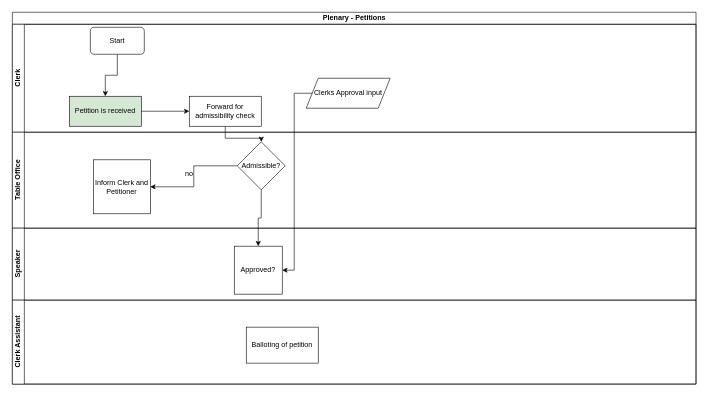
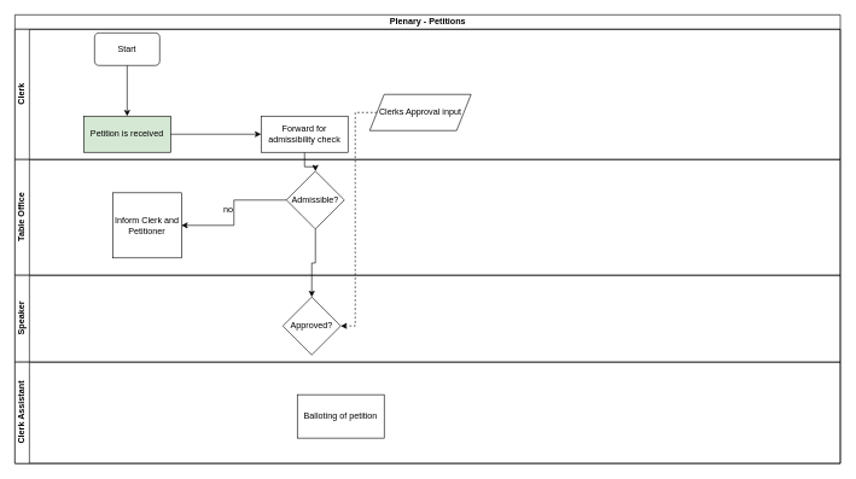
  <mxCell id="0" />
  <mxCell id="1" parent="0" />
  <mxCell id="2" value="Plenary - Petitions" style="swimlane;html=1;childLayout=stackLayout;resizeParent=1;resizeParentMax=0;horizontal=1;startSize=20;horizontalStack=0;" vertex="1" parent="1"><mxGeometry x="20" y="20" width="1140" height="620" as="geometry" /></mxCell>
  <mxCell id="3" value="Clerk" style="swimlane;html=1;startSize=20;horizontal=0;" vertex="1" parent="2"><mxGeometry y="20" width="1140" height="180" as="geometry" /></mxCell>
- <mxCell id="4" value="Start" style="rounded=1;whiteSpace=wrap;html=1;" vertex="1" parent="3"><mxGeometry x="130" y="5" width="90" height="45" as="geometry" /></mxCell>
+ <mxCell id="4" value="Start" style="rounded=1;whiteSpace=wrap;html=1;" vertex="1" parent="3"><mxGeometry x="110" y="5" width="90" height="45" as="geometry" /></mxCell>
  <mxCell id="5" value="Clerks Approval input" style="shape=parallelogram;perimeter=parallelogramPerimeter;whiteSpace=wrap;html=1;fixedSize=1;" vertex="1" parent="3"><mxGeometry x="490" y="90" width="140" height="50" as="geometry" /></mxCell>
  <mxCell id="6" value="Petition is received" style="rounded=0;whiteSpace=wrap;html=1;fillColor=#d5e8d4;" vertex="1" parent="3"><mxGeometry x="95" y="120" width="120" height="50" as="geometry" /></mxCell>
  <mxCell id="7" value="" style="edgeStyle=orthogonalEdgeStyle;rounded=0;orthogonalLoop=1;jettySize=auto;html=1;entryX=0.5;entryY=0;entryDx=0;entryDy=0;" edge="1" parent="3" source="4" target="6"><mxGeometry relative="1" as="geometry"><mxPoint x="155" y="122.5" as="targetPoint" /></mxGeometry></mxCell>
  <mxCell id="8" value="Table Office" style="swimlane;html=1;startSize=20;horizontal=0;" vertex="1" parent="2"><mxGeometry y="200" width="1140" height="160" as="geometry" /></mxCell>
  <mxCell id="9" value="no" style="text;html=1;strokeColor=none;fillColor=none;align=center;verticalAlign=middle;whiteSpace=wrap;rounded=0;" vertex="1" parent="8"><mxGeometry x="275" y="60" width="40" height="20" as="geometry" /></mxCell>
  <mxCell id="10" value="Admissible?" style="rhombus;whiteSpace=wrap;html=1;rounded=0;" vertex="1" parent="8"><mxGeometry x="375" y="16" width="80" height="80" as="geometry" /></mxCell>
  <mxCell id="11" value="Speaker" style="swimlane;html=1;startSize=20;horizontal=0;" vertex="1" parent="2"><mxGeometry y="360" width="1140" height="120" as="geometry" /></mxCell>
- <mxCell id="12" value="Approved?" style="whiteSpace=wrap;html=1;rounded=0;" vertex="1" parent="11"><mxGeometry x="370" y="30" width="80" height="80" as="geometry" /></mxCell>
+ <mxCell id="12" value="Approved?" style="rhombus;whiteSpace=wrap;html=1;rounded=0;" vertex="1" parent="11"><mxGeometry x="370" y="30" width="80" height="80" as="geometry" /></mxCell>
  <mxCell id="13" value="Clerk Assistant" style="swimlane;html=1;startSize=20;horizontal=0;" vertex="1" parent="2"><mxGeometry y="480" width="1140" height="140" as="geometry" /></mxCell>
  <mxCell id="14" value="Balloting of petition" style="whiteSpace=wrap;html=1;rounded=0;" vertex="1" parent="13"><mxGeometry x="390" y="45" width="120" height="60" as="geometry" /></mxCell>
  <mxCell id="15" value="" style="edgeStyle=orthogonalEdgeStyle;rounded=0;orthogonalLoop=1;jettySize=auto;html=1;" edge="1" parent="2" source="10" target="12"><mxGeometry relative="1" as="geometry" /></mxCell>
- <mxCell id="16" value="" style="edgeStyle=orthogonalEdgeStyle;rounded=0;orthogonalLoop=1;jettySize=auto;html=1;entryX=1;entryY=0.5;entryDx=0;entryDy=0;" edge="1" parent="2" source="5" target="12"><mxGeometry relative="1" as="geometry"><mxPoint x="520" y="240" as="targetPoint" /></mxGeometry></mxCell>
+ <mxCell id="16" value="" style="edgeStyle=orthogonalEdgeStyle;rounded=0;orthogonalLoop=1;jettySize=auto;html=1;entryX=1;entryY=0.5;entryDx=0;entryDy=0;dashed=1;" edge="1" parent="2" source="5" target="12"><mxGeometry relative="1" as="geometry"><mxPoint x="520" y="240" as="targetPoint" /></mxGeometry></mxCell>
  <mxCell id="17" value="" style="edgeStyle=orthogonalEdgeStyle;rounded=0;orthogonalLoop=1;jettySize=auto;html=1;" edge="1" parent="1" source="18" target="10"><mxGeometry relative="1" as="geometry" /></mxCell>
- <mxCell id="18" value="Forward for admissibility check" style="rounded=0;whiteSpace=wrap;html=1;" vertex="1" parent="1"><mxGeometry x="315" y="160" width="120" height="50" as="geometry" /></mxCell>
+ <mxCell id="18" value="Forward for admissibility check" style="rounded=0;whiteSpace=wrap;html=1;" vertex="1" parent="1"><mxGeometry x="360" y="160" width="120" height="50" as="geometry" /></mxCell>
  <mxCell id="19" value="" style="edgeStyle=orthogonalEdgeStyle;rounded=0;orthogonalLoop=1;jettySize=auto;html=1;" edge="1" parent="1" source="6" target="18"><mxGeometry relative="1" as="geometry" /></mxCell>
  <mxCell id="20" value="Inform Clerk and Petitioner" style="whiteSpace=wrap;html=1;rounded=0;" vertex="1" parent="1"><mxGeometry x="155" y="266" width="95" height="90" as="geometry" /></mxCell>
  <mxCell id="21" value="" style="edgeStyle=orthogonalEdgeStyle;rounded=0;orthogonalLoop=1;jettySize=auto;html=1;" edge="1" parent="1" source="10" target="20"><mxGeometry relative="1" as="geometry" /></mxCell>
